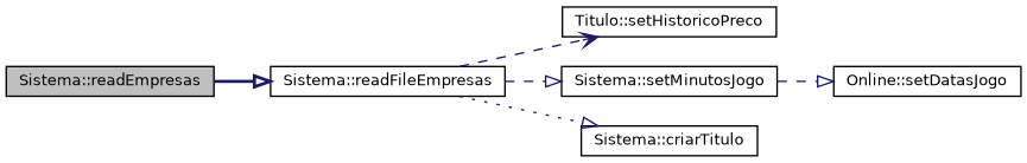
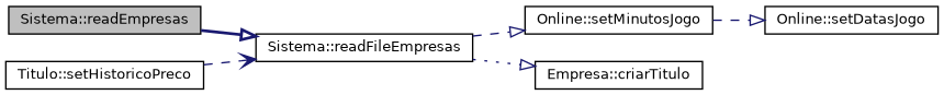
  digraph {
    rankdir=LR
    node [color=black fillcolor=white fontname=Helvetica fontsize=10 shape=record style=filled]
    edge [arrowhead=onormal color=midnightblue fontname=Helvetica fontsize=10 labelfontname=Helvetica labelfontsize=10 style=dashed]
    n1 [fillcolor=grey75 fontcolor=black height=0.2 label="Sistema::readEmpresas" width=0.4]
    n2 [height=0.2 label="Sistema::readFileEmpresas" width=0.4]
    n3 [height=0.2 label="Titulo::setHistoricoPreco" width=0.4]
-   n4 [height=0.2 label="Sistema::setMinutosJogo" width=0.4]
-   n5 [height=0.2 label="Sistema::criarTitulo" width=0.4]
+   n4 [height=0.2 label="Online::setMinutosJogo" width=0.4]
+   n5 [height=0.2 label="Empresa::criarTitulo" width=0.4]
    n6 [height=0.2 label="Online::setDatasJogo" width=0.4]
    n1 -> n2 [style=bold]
-   n2 -> n3 [arrowhead=vee]
+   n3 -> n2 [arrowhead=vee]
    n2 -> n4
    n2 -> n5 [style=dotted]
    n4 -> n6
  }
